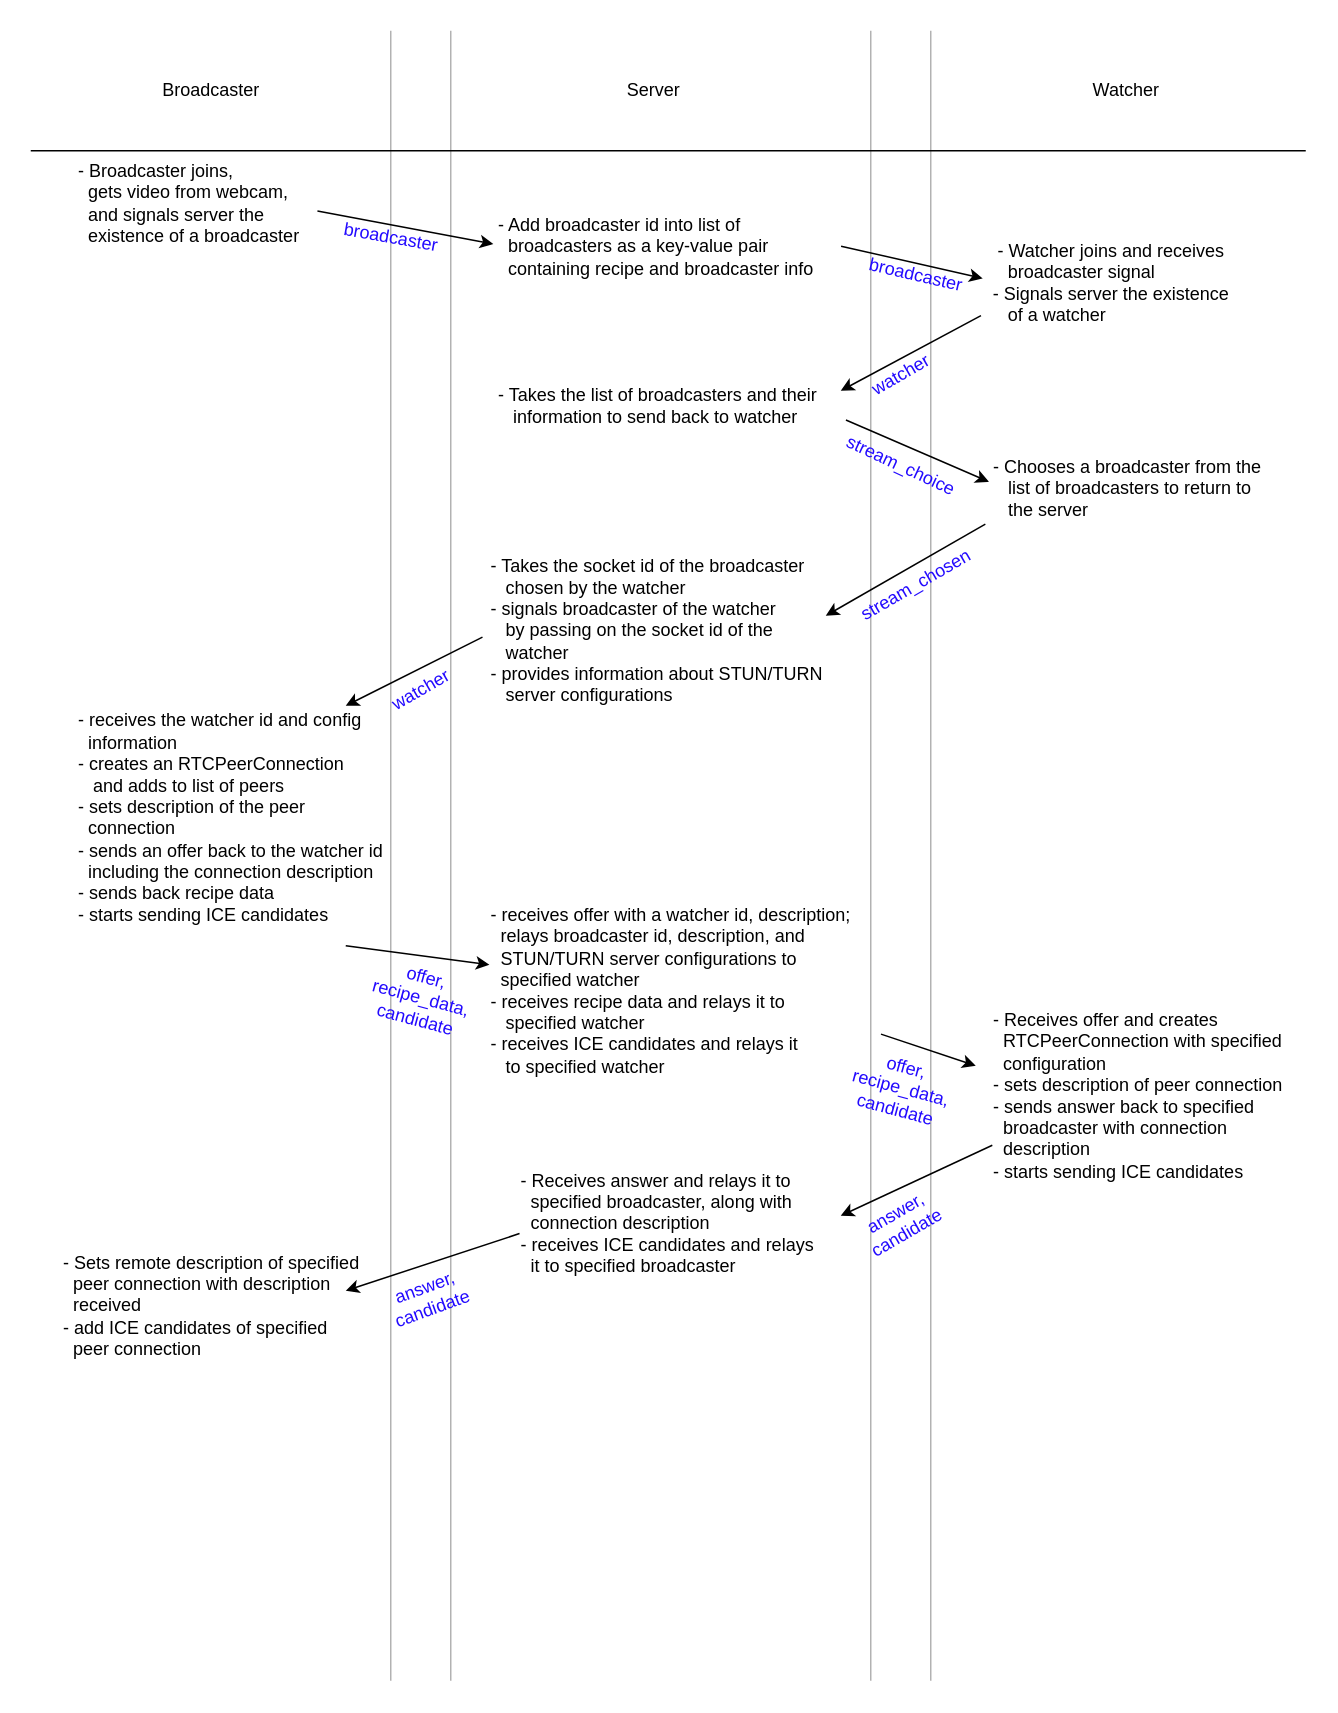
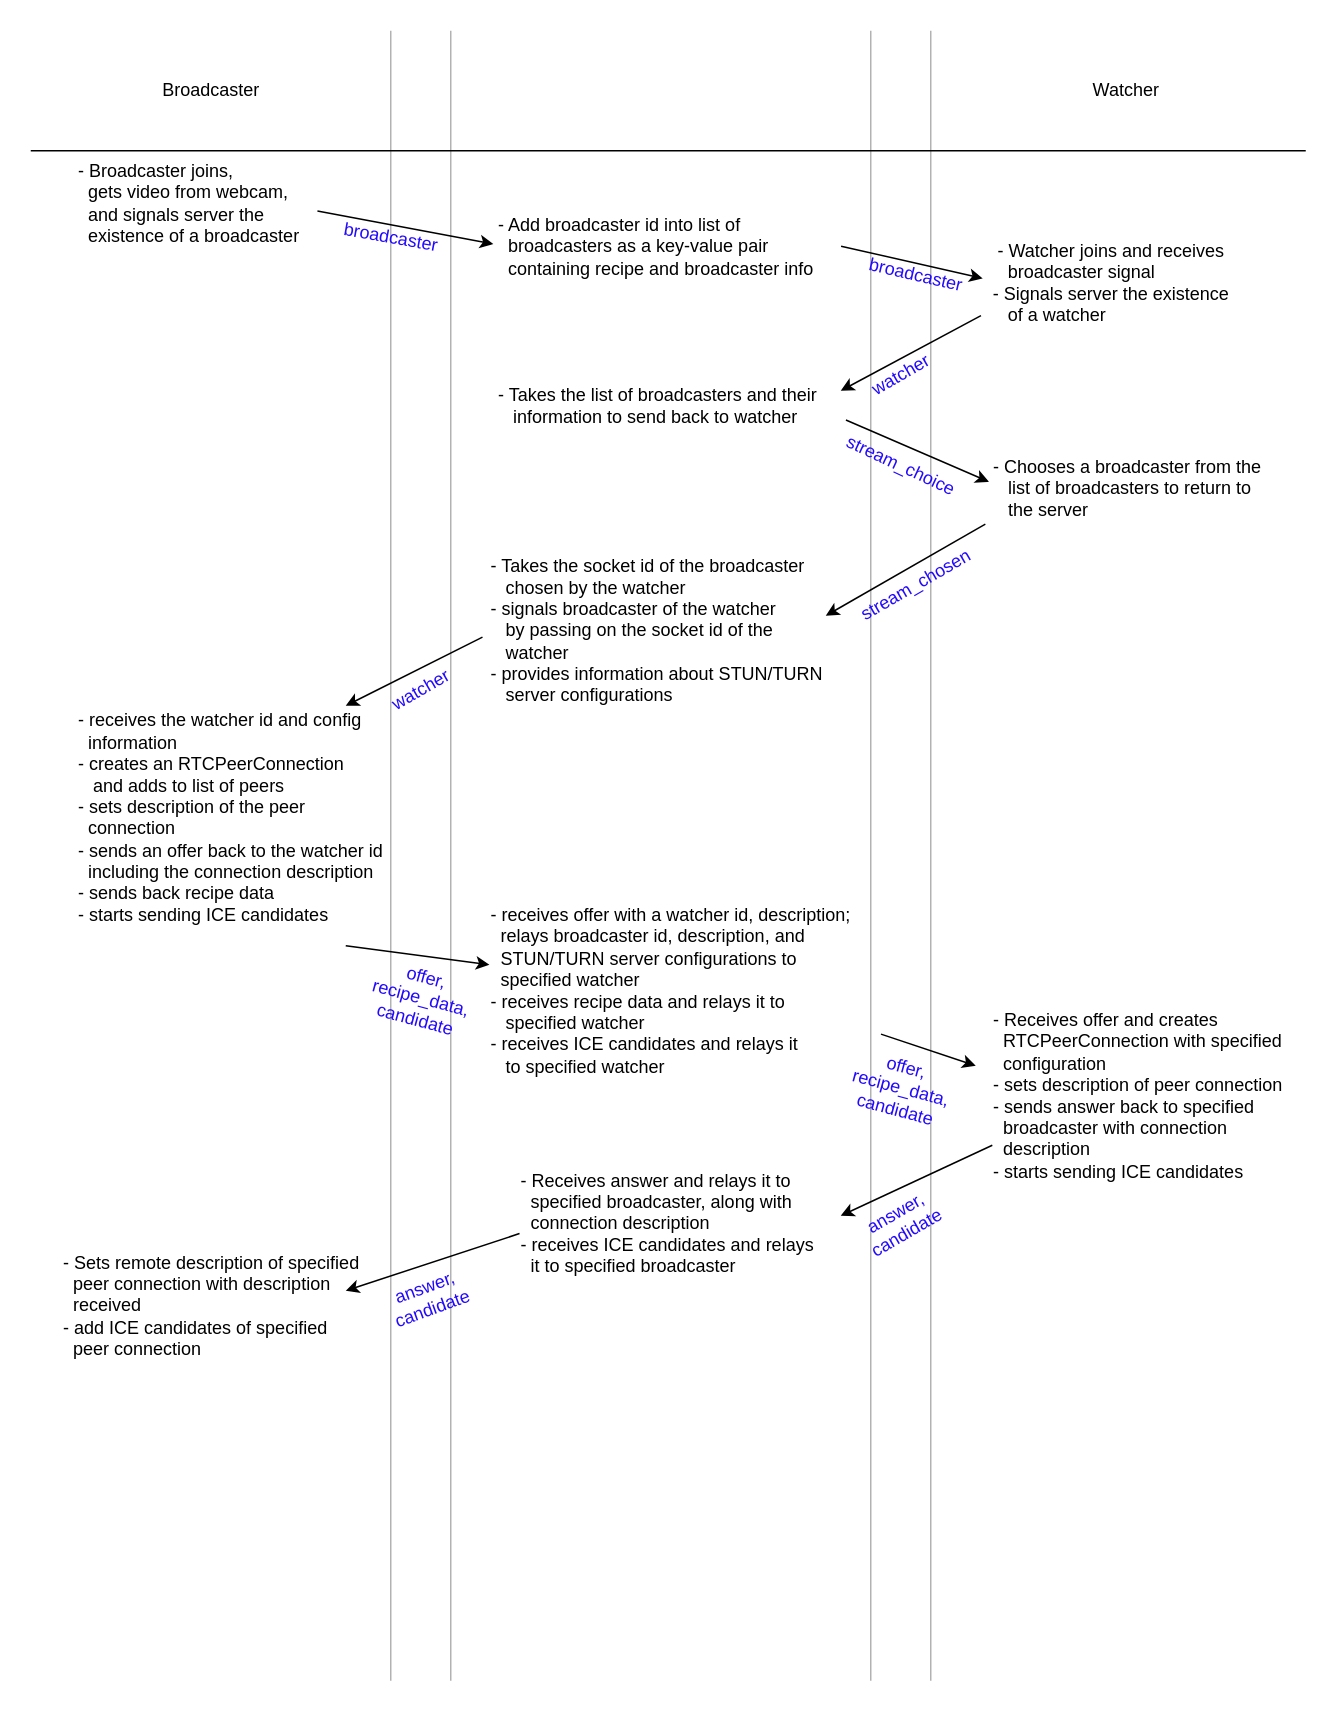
  <mxCell id="0" />
  <mxCell id="1" parent="0" />
  <mxCell id="2" value="" style="endArrow=none;html=1;opacity=30;" edge="1" parent="1"><mxGeometry width="50" height="50" relative="1" as="geometry"><mxPoint x="260" y="1120" as="sourcePoint" /><mxPoint x="260" as="targetPoint" y="20" /></mxGeometry></mxCell>
  <mxCell id="3" value="" style="endArrow=none;html=1;opacity=30;" edge="1" parent="1"><mxGeometry width="50" height="50" relative="1" as="geometry"><mxPoint x="300" y="1120" as="sourcePoint" /><mxPoint x="300" as="targetPoint" y="20" /></mxGeometry></mxCell>
  <mxCell id="4" value="" style="endArrow=none;html=1;opacity=30;" edge="1" parent="1"><mxGeometry width="50" height="50" relative="1" as="geometry"><mxPoint x="620" y="1120" as="sourcePoint" /><mxPoint x="620" as="targetPoint" y="20" /></mxGeometry></mxCell>
  <mxCell id="5" value="" style="endArrow=none;html=1;" edge="1" parent="1"><mxGeometry width="50" height="50" relative="1" as="geometry"><mxPoint y="100" as="sourcePoint" x="20" /><mxPoint x="870" y="100" as="targetPoint" /></mxGeometry></mxCell>
  <mxCell id="6" value="Broadcaster" style="text;html=1;align=center;verticalAlign=middle;resizable=0;points=[];autosize=1;" vertex="1" parent="1"><mxGeometry x="100" y="50" width="80" height="20" as="geometry" /></mxCell>
  <mxCell id="7" value="" style="endArrow=none;html=1;opacity=30;" edge="1" parent="1"><mxGeometry width="50" height="50" relative="1" as="geometry"><mxPoint x="580" y="1120" as="sourcePoint" /><mxPoint x="580" as="targetPoint" y="20" /></mxGeometry></mxCell>
- <mxCell id="8" value="Server&lt;br&gt;" style="text;html=1;align=center;verticalAlign=middle;resizable=0;points=[];autosize=1;" vertex="1" parent="1"><mxGeometry x="410" y="50" width="50" height="20" as="geometry" /></mxCell>
  <mxCell id="9" value="Watcher" style="text;html=1;align=center;verticalAlign=middle;resizable=0;points=[];autosize=1;" vertex="1" parent="1"><mxGeometry x="720" y="50" width="60" height="20" as="geometry" /></mxCell>
  <mxCell id="10" value="&lt;span&gt;- Broadcaster joins,&lt;br&gt;&amp;nbsp; gets video from webcam,&lt;br&gt;&amp;nbsp; and signals server the&lt;br&gt;&amp;nbsp; existence of a broadcaster&lt;br&gt;&lt;/span&gt;" style="text;html=1;align=left;verticalAlign=middle;resizable=0;points=[];autosize=1;" vertex="1" parent="1"><mxGeometry x="50" y="105" width="160" height="60" as="geometry" /></mxCell>
  <mxCell id="11" value="" style="endArrow=classic;html=1;entryX=-0.007;entryY=0.464;entryDx=0;entryDy=0;entryPerimeter=0;exitX=1.007;exitY=0.586;exitDx=0;exitDy=0;exitPerimeter=0;" edge="1" parent="1" source="10" target="12"><mxGeometry width="50" height="50" relative="1" as="geometry"><mxPoint x="210" y="135" as="sourcePoint" /><mxPoint x="320" y="170" as="targetPoint" /></mxGeometry></mxCell>
  <mxCell id="12" value="&lt;span&gt;- Add broadcaster id into list of&amp;nbsp;&lt;br&gt;&amp;nbsp; broadcasters as a key-value pair&lt;br&gt;&amp;nbsp; containing recipe and broadcaster info&lt;br&gt;&lt;/span&gt;" style="text;html=1;align=left;verticalAlign=middle;resizable=0;points=[];autosize=1;" vertex="1" parent="1"><mxGeometry x="330" y="139" width="230" height="50" as="geometry" /></mxCell>
  <mxCell id="13" value="&lt;font color=&quot;#230aff&quot;&gt;broadcaster&lt;/font&gt;" style="text;html=1;align=center;verticalAlign=middle;resizable=0;points=[];autosize=1;rotation=10;" vertex="1" parent="1"><mxGeometry x="220" y="148" width="80" height="20" as="geometry" /></mxCell>
  <mxCell id="14" value="" style="endArrow=classic;html=1;exitX=1.001;exitY=0.492;exitDx=0;exitDy=0;exitPerimeter=0;entryX=-0.002;entryY=0.452;entryDx=0;entryDy=0;entryPerimeter=0;" edge="1" parent="1" source="12" target="15"><mxGeometry width="50" height="50" relative="1" as="geometry"><mxPoint x="420" y="380" as="sourcePoint" /><mxPoint x="660" y="190" as="targetPoint" /></mxGeometry></mxCell>
  <mxCell id="15" value="- Watcher joins and receives&lt;br&gt;&lt;div style=&quot;text-align: left&quot;&gt;&lt;span&gt;&amp;nbsp; &amp;nbsp;broadcaster signal&lt;/span&gt;&lt;/div&gt;&lt;div style=&quot;text-align: left&quot;&gt;&lt;span&gt;- Signals server the existence&lt;/span&gt;&lt;/div&gt;&lt;div style=&quot;text-align: left&quot;&gt;&amp;nbsp; &amp;nbsp;of a watcher&lt;/div&gt;" style="text;html=1;align=center;verticalAlign=middle;resizable=0;points=[];autosize=1;" vertex="1" parent="1"><mxGeometry x="655" y="158" width="170" height="60" as="geometry" /></mxCell>
  <mxCell id="16" value="&lt;font color=&quot;#230aff&quot;&gt;broadcaster&lt;/font&gt;" style="text;html=1;align=center;verticalAlign=middle;resizable=0;points=[];autosize=1;rotation=13;" vertex="1" parent="1"><mxGeometry x="570" y="173" width="80" height="20" as="geometry" /></mxCell>
  <mxCell id="17" value="" style="endArrow=classic;html=1;exitX=-0.009;exitY=0.866;exitDx=0;exitDy=0;exitPerimeter=0;" edge="1" parent="1" source="15"><mxGeometry width="50" height="50" relative="1" as="geometry"><mxPoint x="680" y="210" as="sourcePoint" /><mxPoint x="560" y="260" as="targetPoint" /></mxGeometry></mxCell>
  <mxCell id="18" value="&lt;font color=&quot;#230aff&quot;&gt;watcher&lt;/font&gt;" style="text;html=1;align=center;verticalAlign=middle;resizable=0;points=[];autosize=1;rotation=-30;" vertex="1" parent="1"><mxGeometry x="570" y="240" width="60" height="20" as="geometry" /></mxCell>
  <mxCell id="19" value="- Takes the list of broadcasters and their&lt;br&gt;&amp;nbsp; &amp;nbsp;information to send back to watcher" style="text;html=1;align=left;verticalAlign=middle;resizable=0;points=[];autosize=1;" vertex="1" parent="1"><mxGeometry x="330" y="255" width="230" height="30" as="geometry" /></mxCell>
  <mxCell id="20" value="" style="endArrow=classic;html=1;exitX=1.015;exitY=0.818;exitDx=0;exitDy=0;exitPerimeter=0;entryX=-0.006;entryY=0.414;entryDx=0;entryDy=0;entryPerimeter=0;" edge="1" parent="1" source="19" target="22"><mxGeometry width="50" height="50" relative="1" as="geometry"><mxPoint x="360" y="650" as="sourcePoint" /><mxPoint x="662.353" y="310" as="targetPoint" /></mxGeometry></mxCell>
  <mxCell id="21" value="&lt;font color=&quot;#230aff&quot;&gt;stream_choice&lt;/font&gt;" style="text;html=1;align=center;verticalAlign=middle;resizable=0;points=[];autosize=1;rotation=25;" vertex="1" parent="1"><mxGeometry x="555" y="300" width="90" height="20" as="geometry" /></mxCell>
  <mxCell id="22" value="- Chooses a broadcaster from the&amp;nbsp;&lt;br&gt;&amp;nbsp; &amp;nbsp;list of broadcasters to return to&lt;br&gt;&amp;nbsp; &amp;nbsp;the server" style="text;html=1;align=left;verticalAlign=middle;resizable=0;points=[];autosize=1;" vertex="1" parent="1"><mxGeometry x="660" y="300" width="200" height="50" as="geometry" /></mxCell>
  <mxCell id="23" value="" style="endArrow=classic;html=1;exitX=-0.018;exitY=0.979;exitDx=0;exitDy=0;exitPerimeter=0;" edge="1" parent="1" source="22"><mxGeometry width="50" height="50" relative="1" as="geometry"><mxPoint x="520" y="650" as="sourcePoint" /><mxPoint x="550" y="410" as="targetPoint" /></mxGeometry></mxCell>
  <mxCell id="24" value="&lt;font color=&quot;#230aff&quot;&gt;stream_chosen&lt;/font&gt;" style="text;html=1;align=center;verticalAlign=middle;resizable=0;points=[];autosize=1;rotation=-30;" vertex="1" parent="1"><mxGeometry x="560" y="380" width="100" height="20" as="geometry" /></mxCell>
  <mxCell id="25" value="- Takes the socket id of the broadcaster&lt;br&gt;&amp;nbsp; &amp;nbsp;chosen by the watcher&lt;br&gt;- signals broadcaster of the watcher&lt;br&gt;&amp;nbsp; &amp;nbsp;by passing on the socket id of the&lt;br&gt;&amp;nbsp; &amp;nbsp;watcher&lt;br&gt;- provides information about STUN/TURN&lt;br&gt;&amp;nbsp; &amp;nbsp;server configurations" style="text;html=1;align=left;verticalAlign=middle;resizable=0;points=[];autosize=1;" vertex="1" parent="1"><mxGeometry x="325" y="370" width="240" height="100" as="geometry" /></mxCell>
  <mxCell id="26" value="" style="endArrow=classic;html=1;exitX=-0.016;exitY=0.542;exitDx=0;exitDy=0;exitPerimeter=0;" edge="1" parent="1" source="25"><mxGeometry width="50" height="50" relative="1" as="geometry"><mxPoint x="360" y="690" as="sourcePoint" /><mxPoint x="230" y="470" as="targetPoint" /></mxGeometry></mxCell>
  <mxCell id="27" value="&lt;font color=&quot;#230aff&quot;&gt;watcher&lt;/font&gt;" style="text;html=1;align=center;verticalAlign=middle;resizable=0;points=[];autosize=1;rotation=-30;" vertex="1" parent="1"><mxGeometry x="250" y="450" width="60" height="20" as="geometry" /></mxCell>
  <mxCell id="28" value="- receives the watcher id and config&lt;br&gt;&amp;nbsp; information&lt;br&gt;- creates an RTCPeerConnection&lt;br&gt;&amp;nbsp; &amp;nbsp;and adds to list of peers&lt;br&gt;- sets description of the peer&lt;br&gt;&amp;nbsp; connection&lt;br&gt;- sends an offer back to the watcher id&lt;br&gt;&amp;nbsp; including the connection description&lt;br&gt;- sends back recipe data&lt;br&gt;- starts sending ICE candidates&lt;br&gt;&amp;nbsp; &amp;nbsp;&amp;nbsp;" style="text;html=1;align=left;verticalAlign=middle;resizable=0;points=[];autosize=1;" vertex="1" parent="1"><mxGeometry x="50" y="472" width="220" height="160" as="geometry" /></mxCell>
  <mxCell id="29" value="" style="endArrow=classic;html=1;entryX=0.003;entryY=0.355;entryDx=0;entryDy=0;entryPerimeter=0;" edge="1" parent="1" target="31"><mxGeometry width="50" height="50" relative="1" as="geometry"><mxPoint x="230" y="630" as="sourcePoint" /><mxPoint x="340" y="650" as="targetPoint" /></mxGeometry></mxCell>
  <mxCell id="30" value="&lt;font color=&quot;#230aff&quot;&gt;offer,&lt;br&gt;recipe_data,&lt;br&gt;candidate&lt;/font&gt;" style="text;html=1;align=center;verticalAlign=middle;resizable=0;points=[];autosize=1;rotation=15;" vertex="1" parent="1"><mxGeometry x="240" y="640" width="80" height="50" as="geometry" /></mxCell>
  <mxCell id="31" value="- receives offer with a watcher id, description;&lt;br&gt;&amp;nbsp; relays broadcaster id, description, and&lt;br&gt;&amp;nbsp; STUN/TURN server configurations to&lt;br&gt;&amp;nbsp; specified watcher&lt;br&gt;- receives recipe data and relays it to&lt;br&gt;&amp;nbsp; &amp;nbsp;specified watcher&lt;br&gt;- receives ICE candidates and relays it&lt;br&gt;&amp;nbsp; &amp;nbsp;to specified watcher" style="text;html=1;align=left;verticalAlign=middle;resizable=0;points=[];autosize=1;" vertex="1" parent="1"><mxGeometry x="325" y="600" width="260" height="120" as="geometry" /></mxCell>
  <mxCell id="32" value="" style="endArrow=classic;html=1;exitX=1.007;exitY=0.741;exitDx=0;exitDy=0;exitPerimeter=0;" edge="1" parent="1" source="31"><mxGeometry width="50" height="50" relative="1" as="geometry"><mxPoint x="360" y="800" as="sourcePoint" /><mxPoint x="650" y="710" as="targetPoint" /></mxGeometry></mxCell>
  <mxCell id="33" value="&lt;font color=&quot;#230aff&quot;&gt;offer,&lt;br&gt;recipe_data,&lt;br&gt;candidate&lt;/font&gt;" style="text;html=1;align=center;verticalAlign=middle;resizable=0;points=[];autosize=1;rotation=15;" vertex="1" parent="1"><mxGeometry x="560" y="700" width="80" height="50" as="geometry" /></mxCell>
  <mxCell id="34" value="- Receives offer and creates&lt;br&gt;&amp;nbsp; RTCPeerConnection with specified&lt;br&gt;&amp;nbsp; configuration&lt;br&gt;- sets description of peer connection&lt;br&gt;- sends answer back to specified&lt;br&gt;&amp;nbsp; broadcaster with connection&lt;br&gt;&amp;nbsp; description&lt;br&gt;- starts sending ICE candidates" style="text;html=1;align=left;verticalAlign=middle;resizable=0;points=[];autosize=1;" vertex="1" parent="1"><mxGeometry x="660" y="670" width="210" height="120" as="geometry" /></mxCell>
  <mxCell id="35" value="" style="endArrow=classic;html=1;exitX=0.005;exitY=0.775;exitDx=0;exitDy=0;exitPerimeter=0;" edge="1" parent="1" source="34"><mxGeometry width="50" height="50" relative="1" as="geometry"><mxPoint x="460" y="1110" as="sourcePoint" /><mxPoint x="560" y="810" as="targetPoint" /></mxGeometry></mxCell>
  <mxCell id="36" value="&lt;font color=&quot;#230aff&quot;&gt;answer,&lt;br&gt;candidate&lt;/font&gt;" style="text;html=1;align=center;verticalAlign=middle;resizable=0;points=[];autosize=1;rotation=-30;" vertex="1" parent="1"><mxGeometry x="565" y="800" width="70" height="30" as="geometry" /></mxCell>
  <mxCell id="37" value="- Receives answer and relays it to&lt;br&gt;&amp;nbsp; specified broadcaster, along with&lt;br&gt;&amp;nbsp; connection description&lt;br&gt;- receives ICE candidates and relays&lt;br&gt;&amp;nbsp; it to specified broadcaster" style="text;html=1;align=left;verticalAlign=middle;resizable=0;points=[];autosize=1;" vertex="1" parent="1"><mxGeometry x="345" y="775" width="210" height="80" as="geometry" /></mxCell>
  <mxCell id="38" value="" style="endArrow=classic;html=1;exitX=0.004;exitY=0.586;exitDx=0;exitDy=0;exitPerimeter=0;" edge="1" parent="1" source="37"><mxGeometry width="50" height="50" relative="1" as="geometry"><mxPoint x="310" y="1090" as="sourcePoint" /><mxPoint x="230" y="860" as="targetPoint" /></mxGeometry></mxCell>
  <mxCell id="39" value="&lt;font color=&quot;#230aff&quot;&gt;answer,&lt;br&gt;candidate&lt;/font&gt;" style="text;html=1;align=center;verticalAlign=middle;resizable=0;points=[];autosize=1;rotation=-20;" vertex="1" parent="1"><mxGeometry x="250" y="850" width="70" height="30" as="geometry" /></mxCell>
  <mxCell id="40" value="- Sets remote description of specified&lt;br&gt;&amp;nbsp; peer connection with description&lt;br&gt;&amp;nbsp; received&lt;br&gt;- add ICE candidates of specified&lt;br&gt;&amp;nbsp; peer connection" style="text;html=1;align=left;verticalAlign=middle;resizable=0;points=[];autosize=1;" vertex="1" parent="1"><mxGeometry x="40" y="830" width="210" height="80" as="geometry" /></mxCell>
